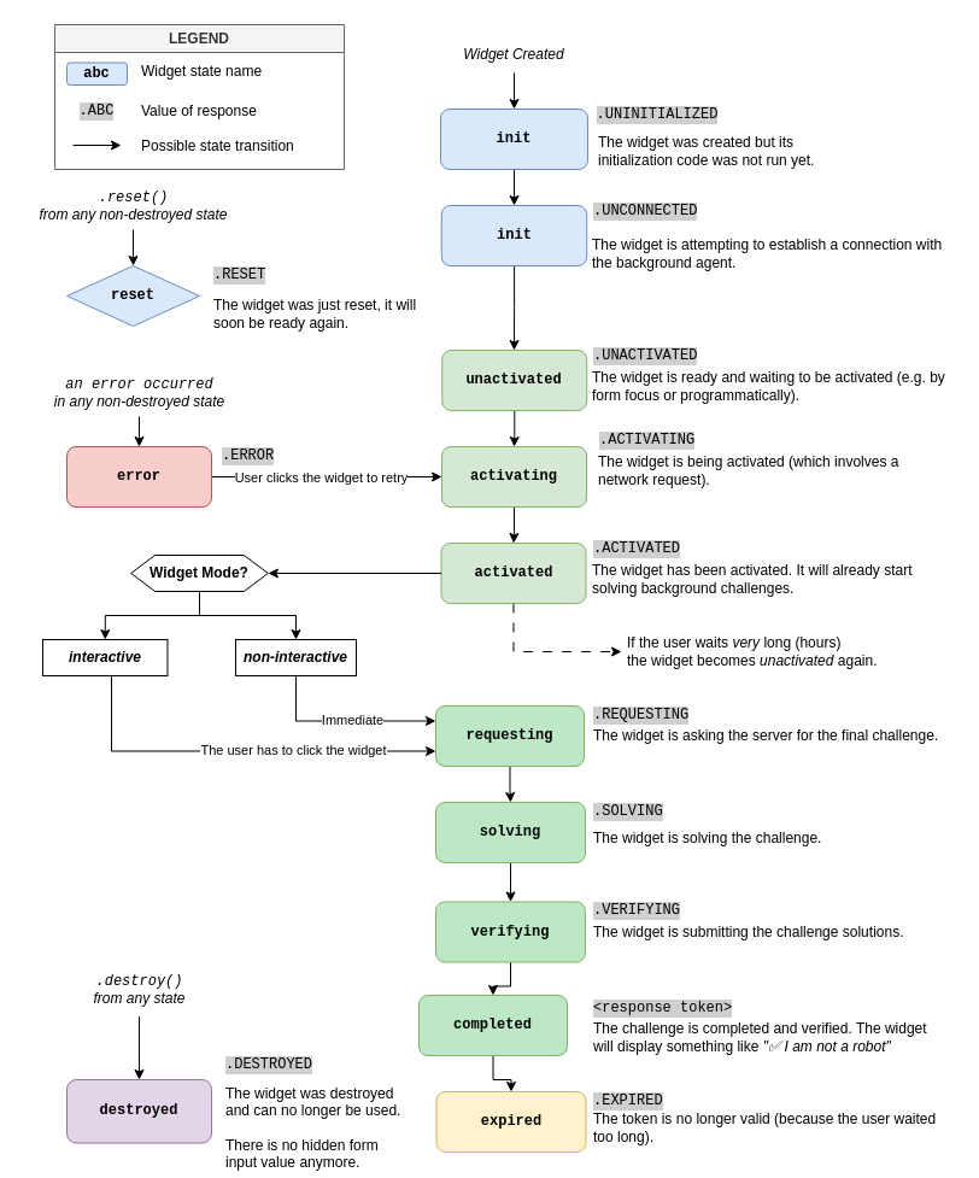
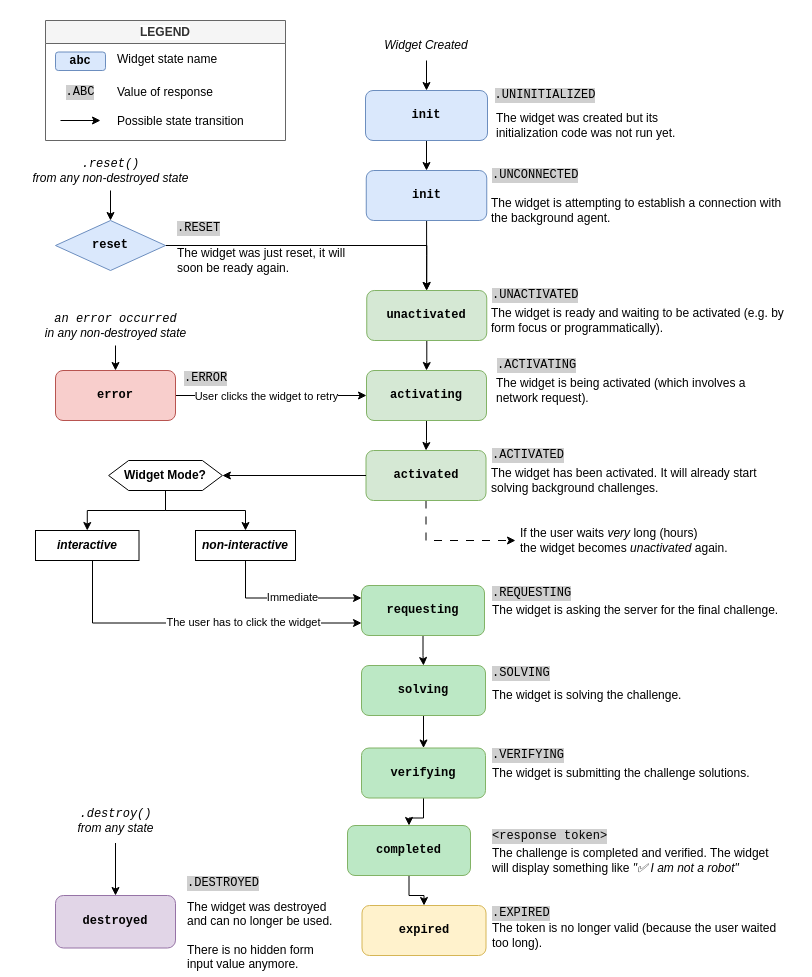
  <mxCell id="0" />
  <mxCell id="1" parent="0" />
+ <mxCell id="2" style="edgeStyle=orthogonalEdgeStyle;rounded=0;orthogonalLoop=1;jettySize=auto;html=1;entryX=0.5;entryY=0;entryDx=0;entryDy=0;" parent="1" source="3" target="9" edge="1"><mxGeometry relative="1" as="geometry"><Array as="points"><mxPoint x="426" y="245" /><mxPoint x="426" y="290" /></Array></mxGeometry></mxCell>
  <mxCell id="3" value="&lt;div&gt;reset&lt;/div&gt;" style="rhombus;whiteSpace=wrap;html=1;fillColor=#dae8fc;strokeColor=#6c8ebf;fontFamily=Courier New;fontStyle=1;" parent="1" vertex="1"><mxGeometry x="55" y="220" width="110" height="50" as="geometry" /></mxCell>
  <mxCell id="4" style="edgeStyle=orthogonalEdgeStyle;rounded=0;orthogonalLoop=1;jettySize=auto;html=1;entryX=0.5;entryY=0;entryDx=0;entryDy=0;" parent="1" source="5" target="39" edge="1"><mxGeometry relative="1" as="geometry" /></mxCell>
  <mxCell id="5" value="&lt;div&gt;&lt;p&gt;init&lt;/p&gt;&lt;/div&gt;" style="rounded=1;whiteSpace=wrap;html=1;fillColor=#dae8fc;strokeColor=#6c8ebf;fontFamily=Courier New;fontStyle=1" parent="1" vertex="1"><mxGeometry x="365" y="90" width="122" height="50" as="geometry" /></mxCell>
  <mxCell id="6" style="edgeStyle=orthogonalEdgeStyle;rounded=0;orthogonalLoop=1;jettySize=auto;html=1;entryX=0.5;entryY=0;entryDx=0;entryDy=0;" parent="1" source="7" target="5" edge="1"><mxGeometry relative="1" as="geometry" /></mxCell>
  <mxCell id="7" value="Widget Created" style="text;html=1;strokeColor=none;fillColor=none;align=center;verticalAlign=middle;whiteSpace=wrap;rounded=0;fontStyle=2" parent="1" vertex="1"><mxGeometry x="383" y="30" width="86" height="30" as="geometry" /></mxCell>
  <mxCell id="8" style="edgeStyle=orthogonalEdgeStyle;rounded=0;orthogonalLoop=1;jettySize=auto;html=1;entryX=0.5;entryY=0;entryDx=0;entryDy=0;" edge="1" parent="1" source="9" target="60"><mxGeometry relative="1" as="geometry" /></mxCell>
  <mxCell id="9" value="unactivated" style="rounded=1;whiteSpace=wrap;html=1;fillColor=#d5e8d4;strokeColor=#82b366;fontFamily=Courier New;fontStyle=1" parent="1" vertex="1"><mxGeometry x="366.25" y="290" width="120" height="50" as="geometry" /></mxCell>
  <mxCell id="10" style="edgeStyle=orthogonalEdgeStyle;rounded=0;orthogonalLoop=1;jettySize=auto;html=1;entryX=0.5;entryY=0;entryDx=0;entryDy=0;" parent="1" source="11" target="13" edge="1"><mxGeometry relative="1" as="geometry" /></mxCell>
  <mxCell id="11" value="requesting" style="rounded=1;whiteSpace=wrap;html=1;fillColor=#BCE8C5;strokeColor=#82b366;fontFamily=Courier New;fontStyle=1;" parent="1" vertex="1"><mxGeometry x="361" y="585" width="123" height="50" as="geometry" /></mxCell>
  <mxCell id="12" style="edgeStyle=orthogonalEdgeStyle;rounded=0;orthogonalLoop=1;jettySize=auto;html=1;entryX=0.5;entryY=0;entryDx=0;entryDy=0;" parent="1" source="13" target="15" edge="1"><mxGeometry relative="1" as="geometry" /></mxCell>
  <mxCell id="13" value="solving" style="rounded=1;whiteSpace=wrap;html=1;fillColor=#BCE8C5;strokeColor=#82b366;fontFamily=Courier New;fontStyle=1;" parent="1" vertex="1"><mxGeometry x="361" y="665" width="124" height="50" as="geometry" /></mxCell>
  <mxCell id="14" style="edgeStyle=orthogonalEdgeStyle;rounded=0;orthogonalLoop=1;jettySize=auto;html=1;entryX=0.5;entryY=0;entryDx=0;entryDy=0;" parent="1" source="15" target="17" edge="1"><mxGeometry relative="1" as="geometry" /></mxCell>
  <mxCell id="15" value="verifying" style="rounded=1;whiteSpace=wrap;html=1;fillColor=#BCE8C5;strokeColor=#82b366;fontFamily=Courier New;fontStyle=1;" parent="1" vertex="1"><mxGeometry x="361" y="747.5" width="124" height="50" as="geometry" /></mxCell>
  <mxCell id="16" style="edgeStyle=orthogonalEdgeStyle;rounded=0;orthogonalLoop=1;jettySize=auto;html=1;entryX=0.5;entryY=0;entryDx=0;entryDy=0;" parent="1" source="17" target="18" edge="1"><mxGeometry relative="1" as="geometry" /></mxCell>
  <mxCell id="17" value="completed" style="rounded=1;whiteSpace=wrap;html=1;fillColor=#BCE8C5;strokeColor=#82b366;fontFamily=Courier New;fontStyle=1;" parent="1" vertex="1"><mxGeometry x="347" y="825" width="123" height="50" as="geometry" /></mxCell>
  <mxCell id="18" value="expired" style="rounded=1;whiteSpace=wrap;html=1;fillColor=#fff2cc;strokeColor=#d6b656;fontFamily=Courier New;fontStyle=1" parent="1" vertex="1"><mxGeometry x="361.5" y="905" width="124" height="50" as="geometry" /></mxCell>
  <mxCell id="19" value="destroyed" style="rounded=1;whiteSpace=wrap;html=1;fillColor=#e1d5e7;strokeColor=#9673a6;fontFamily=Courier New;fontStyle=1" parent="1" vertex="1"><mxGeometry x="55" y="895" width="120" height="52.5" as="geometry" /></mxCell>
  <mxCell id="20" style="edgeStyle=orthogonalEdgeStyle;rounded=0;orthogonalLoop=1;jettySize=auto;html=1;entryX=0;entryY=0.5;entryDx=0;entryDy=0;" edge="1" parent="1" source="22" target="60"><mxGeometry relative="1" as="geometry" /></mxCell>
  <mxCell id="21" value="User clicks the widget to retry" style="edgeLabel;html=1;align=center;verticalAlign=middle;resizable=0;points=[];" vertex="1" connectable="0" parent="20"><mxGeometry x="-0.279" y="-2" relative="1" as="geometry"><mxPoint x="21" y="-2" as="offset" /></mxGeometry></mxCell>
  <mxCell id="22" value="error" style="rounded=1;whiteSpace=wrap;html=1;fillColor=#f8cecc;strokeColor=#b85450;fontFamily=Courier New;fontStyle=1" parent="1" vertex="1"><mxGeometry x="55" y="370" width="120" height="50" as="geometry" /></mxCell>
  <mxCell id="23" value=".UNACTIVATED" style="text;html=1;strokeColor=none;fillColor=none;align=left;verticalAlign=middle;whiteSpace=wrap;rounded=0;fontFamily=Courier New;fontStyle=0;labelBackgroundColor=#CFCFCF;" parent="1" vertex="1"><mxGeometry x="490" y="280" width="60" height="30" as="geometry" /></mxCell>
  <mxCell id="24" value=".REQUESTING" style="text;html=1;strokeColor=none;fillColor=none;align=left;verticalAlign=middle;whiteSpace=wrap;rounded=0;fontFamily=Courier New;fontStyle=0;labelBackgroundColor=#CFCFCF;" parent="1" vertex="1"><mxGeometry x="490" y="575" width="60" height="35" as="geometry" /></mxCell>
  <mxCell id="25" value=".SOLVING" style="text;html=1;strokeColor=none;fillColor=none;align=left;verticalAlign=middle;whiteSpace=wrap;rounded=0;fontFamily=Courier New;fontStyle=0;labelBackgroundColor=#CFCFCF;" parent="1" vertex="1"><mxGeometry x="490" y="660" width="100" height="25" as="geometry" /></mxCell>
  <mxCell id="26" value=".VERIFYING" style="text;html=1;strokeColor=none;fillColor=none;align=left;verticalAlign=middle;whiteSpace=wrap;rounded=0;fontFamily=Courier New;fontStyle=0;labelBackgroundColor=#CFCFCF;" parent="1" vertex="1"><mxGeometry x="490" y="740" width="60" height="30" as="geometry" /></mxCell>
  <mxCell id="27" value="&amp;lt;response token&amp;gt;" style="text;html=1;strokeColor=none;fillColor=none;align=left;verticalAlign=middle;whiteSpace=wrap;rounded=0;fontFamily=Courier New;fontStyle=0;labelBackgroundColor=#CFCFCF;" parent="1" vertex="1"><mxGeometry x="490" y="825" width="150" height="22.5" as="geometry" /></mxCell>
  <mxCell id="28" value=".EXPIRED" style="text;html=1;strokeColor=none;fillColor=none;align=left;verticalAlign=middle;whiteSpace=wrap;rounded=0;fontFamily=Courier New;fontStyle=0;labelBackgroundColor=#CFCFCF;" parent="1" vertex="1"><mxGeometry x="490" y="900" width="110" height="25" as="geometry" /></mxCell>
  <mxCell id="29" value=".UNINITIALIZED" style="text;html=1;strokeColor=none;fillColor=none;align=center;verticalAlign=middle;whiteSpace=wrap;rounded=0;fontFamily=Courier New;fontStyle=0;labelBackgroundColor=#CFCFCF;" parent="1" vertex="1"><mxGeometry x="515" y="80" width="60" height="30" as="geometry" /></mxCell>
  <mxCell id="30" value=".RESET" style="text;html=1;strokeColor=none;fillColor=none;align=left;verticalAlign=middle;whiteSpace=wrap;rounded=0;fontFamily=Courier New;fontStyle=0;labelBackgroundColor=#CFCFCF;" parent="1" vertex="1"><mxGeometry x="175" y="215" width="110" height="25" as="geometry" /></mxCell>
  <mxCell id="31" value=".ERROR" style="text;html=1;strokeColor=none;fillColor=none;align=left;verticalAlign=middle;whiteSpace=wrap;rounded=0;fontFamily=Courier New;fontStyle=0;labelBackgroundColor=#CFCFCF;" parent="1" vertex="1"><mxGeometry x="182" y="365" width="110" height="25" as="geometry" /></mxCell>
  <mxCell id="32" value="" style="endArrow=classic;html=1;rounded=0;entryX=0.5;entryY=0;entryDx=0;entryDy=0;" parent="1" target="19" edge="1"><mxGeometry width="50" height="50" relative="1" as="geometry"><mxPoint x="115" y="842.5" as="sourcePoint" /><mxPoint x="255" y="902.5" as="targetPoint" /></mxGeometry></mxCell>
  <mxCell id="33" value="&lt;font face=&quot;Courier New&quot;&gt;.destroy()&lt;/font&gt;&lt;br&gt;from any state" style="text;html=1;align=center;verticalAlign=middle;resizable=0;points=[];autosize=1;strokeColor=none;fillColor=none;fontStyle=2" parent="1" vertex="1"><mxGeometry x="65" y="800" width="100" height="40" as="geometry" /></mxCell>
  <mxCell id="34" style="edgeStyle=orthogonalEdgeStyle;rounded=0;orthogonalLoop=1;jettySize=auto;html=1;entryX=0.5;entryY=0;entryDx=0;entryDy=0;" parent="1" source="35" target="3" edge="1"><mxGeometry relative="1" as="geometry" /></mxCell>
  <mxCell id="35" value="&lt;font face=&quot;Courier New&quot;&gt;.reset()&lt;/font&gt;&lt;br&gt;&lt;div&gt;from any non-destroyed state&lt;/div&gt;" style="text;html=1;align=center;verticalAlign=middle;resizable=0;points=[];autosize=1;strokeColor=none;fillColor=none;fontStyle=2" parent="1" vertex="1"><mxGeometry x="20" y="150" width="180" height="40" as="geometry" /></mxCell>
  <mxCell id="36" style="edgeStyle=orthogonalEdgeStyle;rounded=0;orthogonalLoop=1;jettySize=auto;html=1;entryX=0.5;entryY=0;entryDx=0;entryDy=0;" parent="1" source="37" target="22" edge="1"><mxGeometry relative="1" as="geometry" /></mxCell>
  <mxCell id="37" value="&lt;div&gt;&lt;font face=&quot;Courier New&quot;&gt;an error occurred&lt;/font&gt;&lt;br&gt;&lt;/div&gt;&lt;div&gt;in any non-destroyed state&lt;/div&gt;" style="text;html=1;align=center;verticalAlign=middle;resizable=0;points=[];autosize=1;strokeColor=none;fillColor=none;fontStyle=2" parent="1" vertex="1"><mxGeometry x="35" y="305" width="160" height="40" as="geometry" /></mxCell>
  <mxCell id="38" style="edgeStyle=orthogonalEdgeStyle;rounded=0;orthogonalLoop=1;jettySize=auto;html=1;" edge="1" parent="1" source="39"><mxGeometry relative="1" as="geometry"><mxPoint x="426" y="290" as="targetPoint" /></mxGeometry></mxCell>
  <mxCell id="39" value="&lt;div&gt;&lt;p&gt;init&lt;/p&gt;&lt;/div&gt;" style="rounded=1;whiteSpace=wrap;html=1;fillColor=#dae8fc;strokeColor=#6c8ebf;fontFamily=Courier New;fontStyle=1" parent="1" vertex="1"><mxGeometry x="365.75" y="170" width="120.5" height="50" as="geometry" /></mxCell>
  <mxCell id="40" value=".UNCONNECTED" style="text;html=1;strokeColor=none;fillColor=none;align=left;verticalAlign=middle;whiteSpace=wrap;rounded=0;fontFamily=Courier New;fontStyle=0;labelBackgroundColor=#CFCFCF;" parent="1" vertex="1"><mxGeometry x="490" y="160" width="60" height="30" as="geometry" /></mxCell>
  <mxCell id="41" value="&lt;div&gt;LEGEND&lt;/div&gt;" style="swimlane;whiteSpace=wrap;html=1;labelBackgroundColor=default;fillColor=#f5f5f5;strokeColor=#666666;fontColor=#333333;" parent="1" vertex="1"><mxGeometry x="45" y="20" width="240" height="120" as="geometry" /></mxCell>
  <mxCell id="42" value="abc" style="rounded=1;whiteSpace=wrap;html=1;fillColor=#dae8fc;strokeColor=#6c8ebf;fontFamily=Courier New;fontStyle=1" parent="41" vertex="1"><mxGeometry x="10" y="31.5" width="50" height="18.5" as="geometry" /></mxCell>
  <mxCell id="43" value="Widget state name" style="text;html=1;strokeColor=none;fillColor=none;align=left;verticalAlign=middle;whiteSpace=wrap;rounded=0;" parent="41" vertex="1"><mxGeometry x="70" y="28" width="150" height="22" as="geometry" /></mxCell>
  <mxCell id="44" value=".ABC" style="text;html=1;strokeColor=none;fillColor=none;align=center;verticalAlign=middle;whiteSpace=wrap;rounded=0;labelBackgroundColor=#CFCFCF;fontFamily=Courier New;" parent="41" vertex="1"><mxGeometry x="10" y="62" width="50" height="20" as="geometry" /></mxCell>
  <mxCell id="45" value="Value of response" style="text;html=1;strokeColor=none;fillColor=none;align=left;verticalAlign=middle;whiteSpace=wrap;rounded=0;" parent="41" vertex="1"><mxGeometry x="70" y="61" width="150" height="22" as="geometry" /></mxCell>
  <mxCell id="46" value="" style="endArrow=classic;html=1;rounded=0;" parent="41" edge="1"><mxGeometry width="50" height="50" relative="1" as="geometry"><mxPoint x="15" y="100" as="sourcePoint" /><mxPoint x="55" y="100" as="targetPoint" /></mxGeometry></mxCell>
  <mxCell id="47" value="&lt;div&gt;Possible state transition&lt;/div&gt;" style="text;html=1;strokeColor=none;fillColor=none;align=left;verticalAlign=middle;whiteSpace=wrap;rounded=0;" parent="41" vertex="1"><mxGeometry x="70" y="90" width="150" height="22" as="geometry" /></mxCell>
  <mxCell id="48" value="&lt;div align=&quot;left&quot;&gt;The widget was created but its initialization code was not run yet.&lt;br&gt;&lt;/div&gt;" style="text;html=1;strokeColor=none;fillColor=none;align=center;verticalAlign=middle;whiteSpace=wrap;rounded=0;" parent="1" vertex="1"><mxGeometry x="495" y="110" width="200" height="30" as="geometry" /></mxCell>
  <mxCell id="49" value="&lt;div align=&quot;left&quot;&gt;The widget is attempting to establish a connection with the background agent.&lt;br&gt;&lt;/div&gt;" style="text;html=1;strokeColor=none;fillColor=none;align=center;verticalAlign=middle;whiteSpace=wrap;rounded=0;" parent="1" vertex="1"><mxGeometry x="490" y="190" width="295" height="40" as="geometry" /></mxCell>
  <mxCell id="50" value="&lt;div align=&quot;left&quot;&gt;The widget is ready and waiting to be activated (e.g. by form focus or programmatically).&lt;br&gt;&lt;/div&gt;" style="text;html=1;strokeColor=none;fillColor=none;align=center;verticalAlign=middle;whiteSpace=wrap;rounded=0;" parent="1" vertex="1"><mxGeometry x="490" y="300" width="295" height="40" as="geometry" /></mxCell>
  <mxCell id="51" value="&lt;div align=&quot;left&quot;&gt;The widget is asking the server for the final challenge.&lt;br&gt;&lt;/div&gt;" style="text;html=1;strokeColor=none;fillColor=none;align=left;verticalAlign=middle;whiteSpace=wrap;rounded=0;" parent="1" vertex="1"><mxGeometry x="490" y="590" width="295" height="40" as="geometry" /></mxCell>
  <mxCell id="52" value="&lt;div align=&quot;left&quot;&gt;The widget is solving the challenge.&lt;br&gt;&lt;/div&gt;" style="text;html=1;strokeColor=none;fillColor=none;align=left;verticalAlign=middle;whiteSpace=wrap;rounded=0;" parent="1" vertex="1"><mxGeometry x="490" y="675" width="295" height="40" as="geometry" /></mxCell>
  <mxCell id="53" value="&lt;div align=&quot;left&quot;&gt;The widget is submitting the challenge solutions.&lt;br&gt;&lt;/div&gt;" style="text;html=1;strokeColor=none;fillColor=none;align=left;verticalAlign=middle;whiteSpace=wrap;rounded=0;" parent="1" vertex="1"><mxGeometry x="490" y="752.5" width="295" height="40" as="geometry" /></mxCell>
  <mxCell id="54" value="&lt;div align=&quot;left&quot;&gt;The challenge is completed and verified. The widget will display something like &lt;i&gt;&quot;✅ I am not a robot&quot; &lt;/i&gt;&lt;br&gt;&lt;/div&gt;" style="text;html=1;strokeColor=none;fillColor=none;align=left;verticalAlign=middle;whiteSpace=wrap;rounded=0;" parent="1" vertex="1"><mxGeometry x="490" y="840" width="295" height="40" as="geometry" /></mxCell>
  <mxCell id="55" value="&lt;div align=&quot;left&quot;&gt;The token is no longer valid (because the user waited too long).&lt;br&gt;&lt;/div&gt;" style="text;html=1;strokeColor=none;fillColor=none;align=left;verticalAlign=middle;whiteSpace=wrap;rounded=0;" parent="1" vertex="1"><mxGeometry x="490" y="915" width="295" height="40" as="geometry" /></mxCell>
  <mxCell id="56" value="The widget was destroyed&lt;br&gt;and can no longer be used.&lt;br&gt;&lt;br&gt;There is no hidden form input value anymore." style="text;html=1;strokeColor=none;fillColor=none;align=left;verticalAlign=middle;whiteSpace=wrap;rounded=0;" parent="1" vertex="1"><mxGeometry x="185" y="915" width="153" height="40" as="geometry" /></mxCell>
  <mxCell id="57" value="The widget was just reset, it will&lt;br&gt;soon be ready again." style="text;html=1;strokeColor=none;fillColor=none;align=left;verticalAlign=middle;whiteSpace=wrap;rounded=0;" parent="1" vertex="1"><mxGeometry x="175" y="240" width="190" height="40" as="geometry" /></mxCell>
  <mxCell id="58" value="&lt;div&gt;.DESTROYED&lt;/div&gt;" style="text;html=1;strokeColor=none;fillColor=none;align=left;verticalAlign=middle;whiteSpace=wrap;rounded=0;fontFamily=Courier New;fontStyle=0;labelBackgroundColor=#CFCFCF;" parent="1" vertex="1"><mxGeometry x="185" y="867.5" width="60" height="30" as="geometry" /></mxCell>
  <mxCell id="59" style="edgeStyle=orthogonalEdgeStyle;rounded=0;orthogonalLoop=1;jettySize=auto;html=1;entryX=0.5;entryY=0;entryDx=0;entryDy=0;" edge="1" parent="1" source="60" target="64"><mxGeometry relative="1" as="geometry" /></mxCell>
  <mxCell id="60" value="activating" style="rounded=1;whiteSpace=wrap;html=1;fillColor=#d5e8d4;strokeColor=#82b366;fontFamily=Courier New;fontStyle=1" vertex="1" parent="1"><mxGeometry x="366" y="370" width="120" height="50" as="geometry" /></mxCell>
  <mxCell id="61" value="&lt;div align=&quot;left&quot;&gt;The widget is being activated (which involves a network request).&lt;br&gt;&lt;/div&gt;" style="text;html=1;strokeColor=none;fillColor=none;align=center;verticalAlign=middle;whiteSpace=wrap;rounded=0;" vertex="1" parent="1"><mxGeometry x="495" y="370" width="295" height="40" as="geometry" /></mxCell>
  <mxCell id="62" value="&lt;div&gt;.ACTIVATING&lt;/div&gt;" style="text;html=1;strokeColor=none;fillColor=none;align=left;verticalAlign=middle;whiteSpace=wrap;rounded=0;fontFamily=Courier New;fontStyle=0;labelBackgroundColor=#CFCFCF;" vertex="1" parent="1"><mxGeometry x="495" y="350" width="60" height="30" as="geometry" /></mxCell>
  <mxCell id="63" style="edgeStyle=orthogonalEdgeStyle;rounded=0;orthogonalLoop=1;jettySize=auto;html=1;dashed=1;dashPattern=8 8;" edge="1" parent="1" source="64"><mxGeometry relative="1" as="geometry"><mxPoint x="515" y="540" as="targetPoint" /><Array as="points"><mxPoint x="425" y="540" /></Array></mxGeometry></mxCell>
  <mxCell id="64" value="activated" style="rounded=1;whiteSpace=wrap;html=1;fillColor=#d5e8d4;strokeColor=#82b366;fontFamily=Courier New;fontStyle=1" vertex="1" parent="1"><mxGeometry x="365.5" y="450" width="120" height="50" as="geometry" /></mxCell>
  <mxCell id="65" value="&lt;div align=&quot;left&quot;&gt;The widget has been activated. It will already start solving background challenges.&lt;br&gt;&lt;/div&gt;" style="text;html=1;strokeColor=none;fillColor=none;align=center;verticalAlign=middle;whiteSpace=wrap;rounded=0;" vertex="1" parent="1"><mxGeometry x="490" y="460" width="295" height="40" as="geometry" /></mxCell>
  <mxCell id="66" value="&lt;div&gt;.ACTIVATED&lt;/div&gt;" style="text;html=1;strokeColor=none;fillColor=none;align=left;verticalAlign=middle;whiteSpace=wrap;rounded=0;fontFamily=Courier New;fontStyle=0;labelBackgroundColor=#CFCFCF;" vertex="1" parent="1"><mxGeometry x="490" y="440" width="60" height="30" as="geometry" /></mxCell>
  <mxCell id="67" style="edgeStyle=orthogonalEdgeStyle;rounded=0;orthogonalLoop=1;jettySize=auto;html=1;entryX=0;entryY=0.75;entryDx=0;entryDy=0;" edge="1" parent="1" target="11"><mxGeometry relative="1" as="geometry"><mxPoint x="92" y="560" as="sourcePoint" /><Array as="points"><mxPoint x="92" y="622" /></Array></mxGeometry></mxCell>
  <mxCell id="68" value="The user has to click the widget" style="edgeLabel;html=1;align=center;verticalAlign=middle;resizable=0;points=[];" vertex="1" connectable="0" parent="67"><mxGeometry x="0.084" y="1" relative="1" as="geometry"><mxPoint x="33" as="offset" /></mxGeometry></mxCell>
  <mxCell id="69" value="&lt;b&gt;interactive&lt;/b&gt;" style="rounded=0;whiteSpace=wrap;html=1;fontStyle=2" vertex="1" parent="1"><mxGeometry x="35" y="530" width="103.5" height="30" as="geometry" /></mxCell>
  <mxCell id="70" style="edgeStyle=orthogonalEdgeStyle;rounded=0;orthogonalLoop=1;jettySize=auto;html=1;entryX=0;entryY=0.25;entryDx=0;entryDy=0;" edge="1" parent="1" target="11"><mxGeometry relative="1" as="geometry"><mxPoint x="245.034" y="560" as="sourcePoint" /><Array as="points"><mxPoint x="245" y="598" /></Array></mxGeometry></mxCell>
  <mxCell id="71" value="Immediate" style="edgeLabel;html=1;align=center;verticalAlign=middle;resizable=0;points=[];" vertex="1" connectable="0" parent="70"><mxGeometry x="0.321" y="1" relative="1" as="geometry"><mxPoint x="-17" as="offset" /></mxGeometry></mxCell>
  <mxCell id="72" value="&lt;div&gt;&lt;b&gt;non-interactive&lt;/b&gt;&lt;/div&gt;" style="rounded=0;whiteSpace=wrap;html=1;fontStyle=2" vertex="1" parent="1"><mxGeometry x="195" y="530" width="100" height="30" as="geometry" /></mxCell>
  <mxCell id="73" value="" style="edgeStyle=orthogonalEdgeStyle;rounded=0;orthogonalLoop=1;jettySize=auto;html=1;" edge="1" parent="1" source="64" target="76"><mxGeometry relative="1" as="geometry"><mxPoint x="165" y="510" as="targetPoint" /><mxPoint x="366" y="475" as="sourcePoint" /></mxGeometry></mxCell>
  <mxCell id="74" style="edgeStyle=orthogonalEdgeStyle;rounded=0;orthogonalLoop=1;jettySize=auto;html=1;entryX=0.5;entryY=0;entryDx=0;entryDy=0;" edge="1" parent="1" source="76" target="72"><mxGeometry relative="1" as="geometry" /></mxCell>
  <mxCell id="75" style="edgeStyle=orthogonalEdgeStyle;rounded=0;orthogonalLoop=1;jettySize=auto;html=1;entryX=0.5;entryY=0;entryDx=0;entryDy=0;" edge="1" parent="1" source="76" target="69"><mxGeometry relative="1" as="geometry" /></mxCell>
  <mxCell id="76" value="Widget Mode?" style="shape=hexagon;perimeter=hexagonPerimeter2;whiteSpace=wrap;html=1;fixedSize=1;fontStyle=1" vertex="1" parent="1"><mxGeometry x="108.13" y="460" width="113.75" height="30" as="geometry" /></mxCell>
  <mxCell id="77" value="&lt;div align=&quot;left&quot;&gt;If the user waits &lt;i&gt;very&lt;/i&gt; long (hours)&lt;br&gt;the widget becomes &lt;i&gt;unactivated&lt;/i&gt; again.&lt;/div&gt;" style="text;html=1;align=left;verticalAlign=middle;resizable=0;points=[];autosize=1;strokeColor=none;fillColor=none;" vertex="1" parent="1"><mxGeometry x="517.5" y="520" width="230" height="40" as="geometry" /></mxCell>
